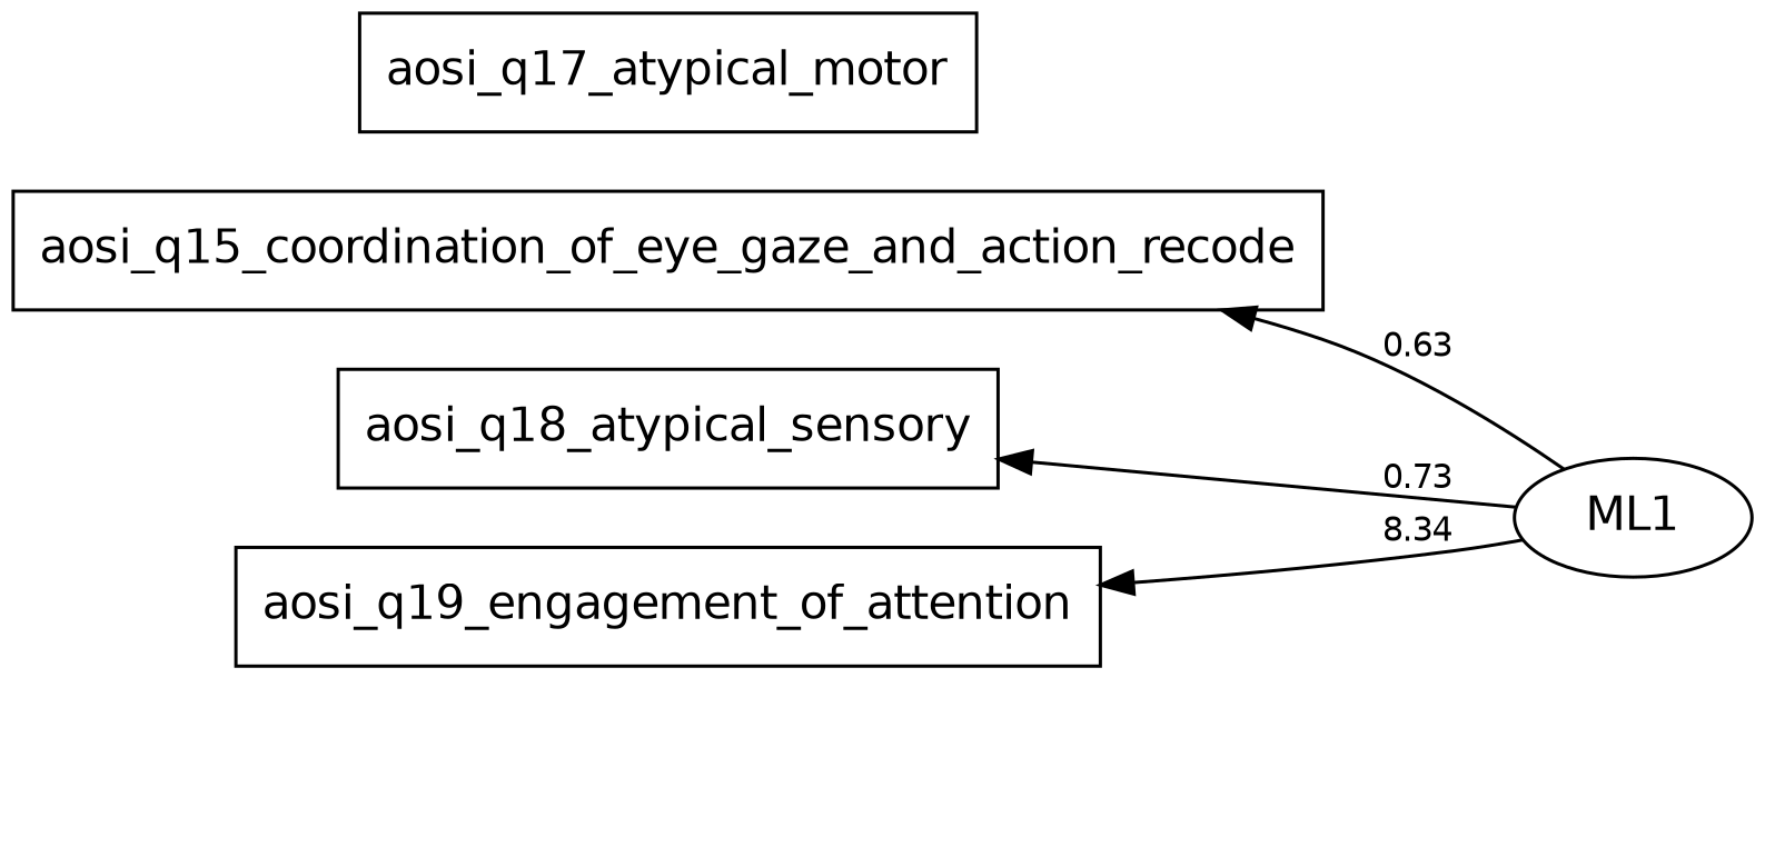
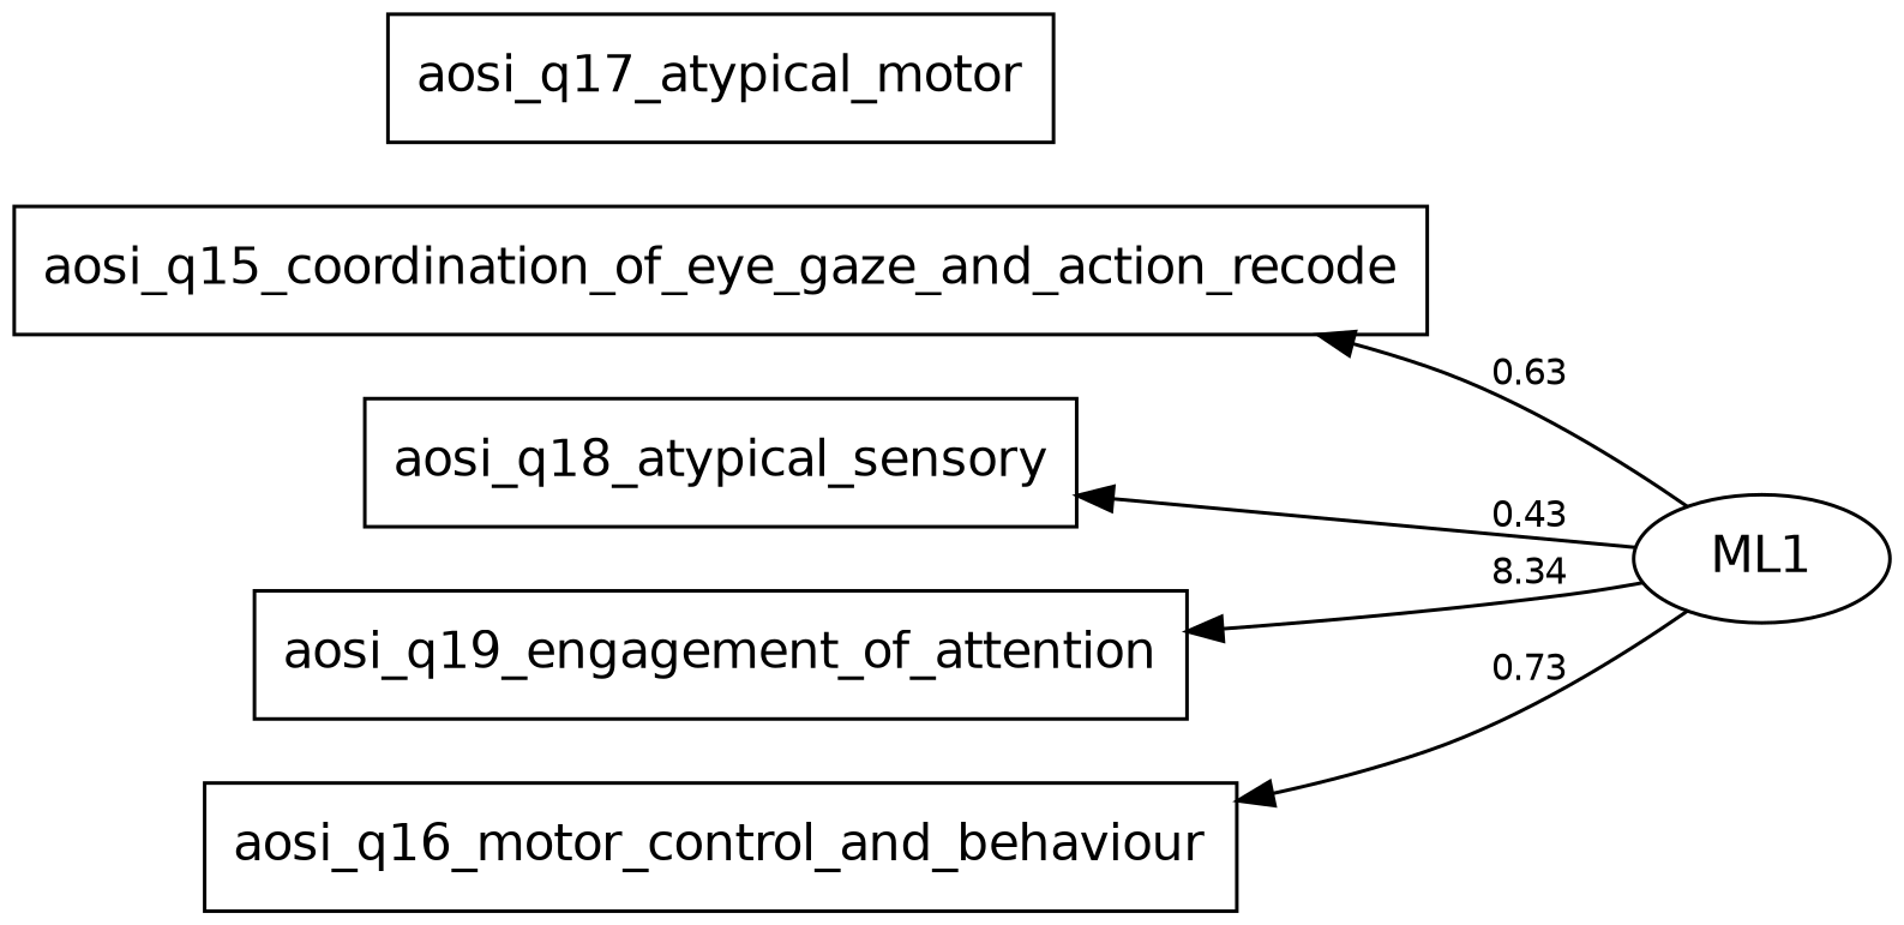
  digraph {
    rankdir=RL
    node [fontname=Helvetica fontsize=14 shape=box]
    edge [fontname=Helvetica fontsize=10]
    n1 [label=aosi_q15_coordination_of_eye_gaze_and_action_recode width=2]
    n2 [label=aosi_q17_atypical_motor width=2]
    n3 [label=aosi_q18_atypical_sensory width=2]
    n4 [label=aosi_q19_engagement_of_attention width=2]
+   n5 [label=aosi_q16_motor_control_and_behaviour width=2]
    ML1 [shape=ellipse width=1]
    subgraph sub_1 {
      rank=same
      n1
      n2
      n3
      n4
+     n5
    }
    subgraph sub_2 {
      rank=same
      ML1
    }
    ML1 -> n1 [label=0.63]
-   ML1 -> n3 [label=0.73]
+   ML1 -> n3 [label=0.43]
    ML1 -> n4 [label=8.34]
+   ML1 -> n5 [label=0.73]
  }
